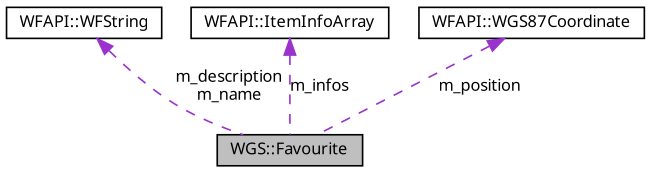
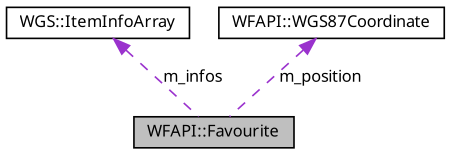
  digraph {
    node [color=black fillcolor=white fontname="FreeSans.ttf" fontsize=10 shape=record style=filled]
    edge [color=darkorchid3 dir=back fontname="FreeSans.ttf" fontsize=10 labelfontname="FreeSans.ttf" labelfontsize=10 style=dashed]
-   n1 [fillcolor=grey75 fontcolor=black height=0.2 label="WGS::Favourite" width=0.4]
-   n2 [height=0.2 label="WFAPI::WFString" width=0.4]
-   n3 [height=0.2 label="WFAPI::ItemInfoArray" width=0.4]
+   n1 [fillcolor=grey75 fontcolor=black height=0.2 label="WFAPI::Favourite" width=0.4]
+   n3 [height=0.2 label="WGS::ItemInfoArray" width=0.4]
    n4 [height=0.2 label="WFAPI::WGS87Coordinate" width=0.4]
-   n2 -> n1 [label="m_description\nm_name"]
    n3 -> n1 [label=m_infos]
    n4 -> n1 [label=m_position]
  }
